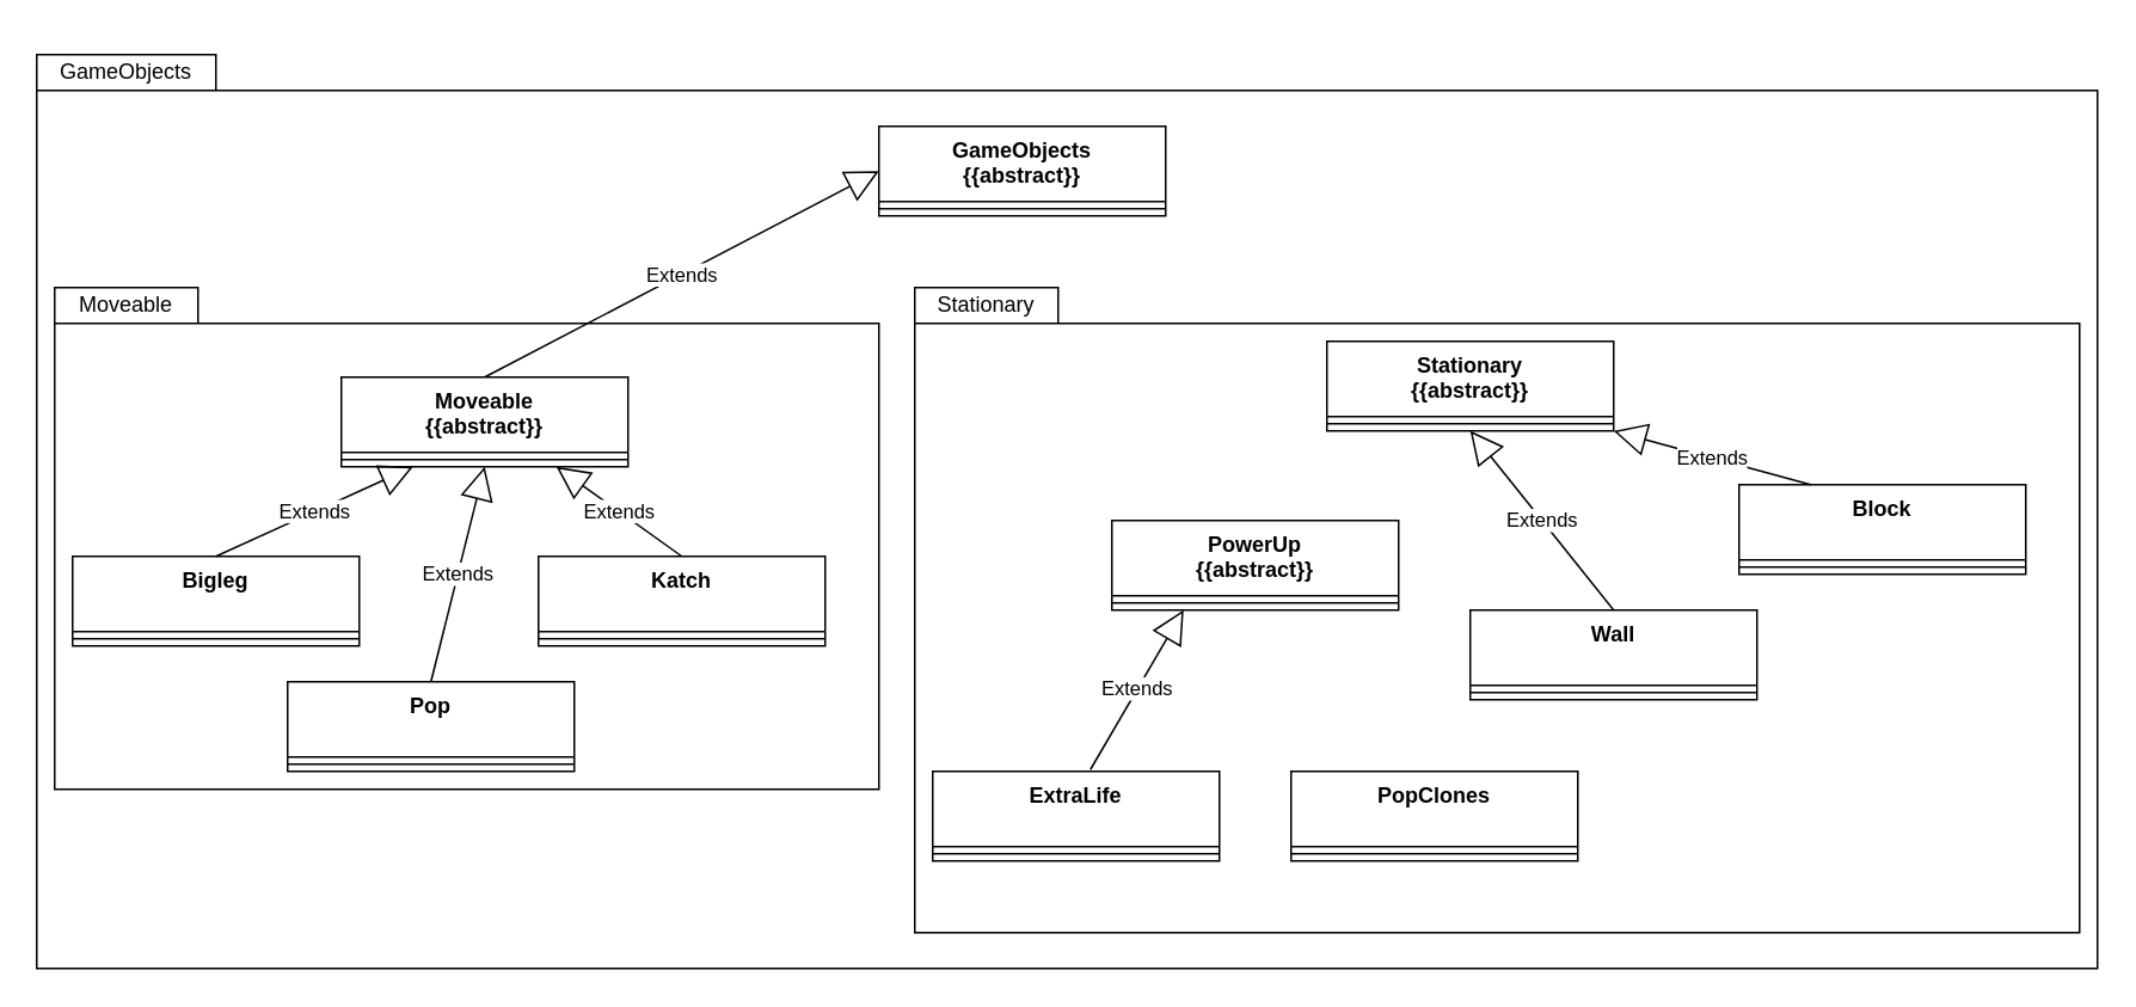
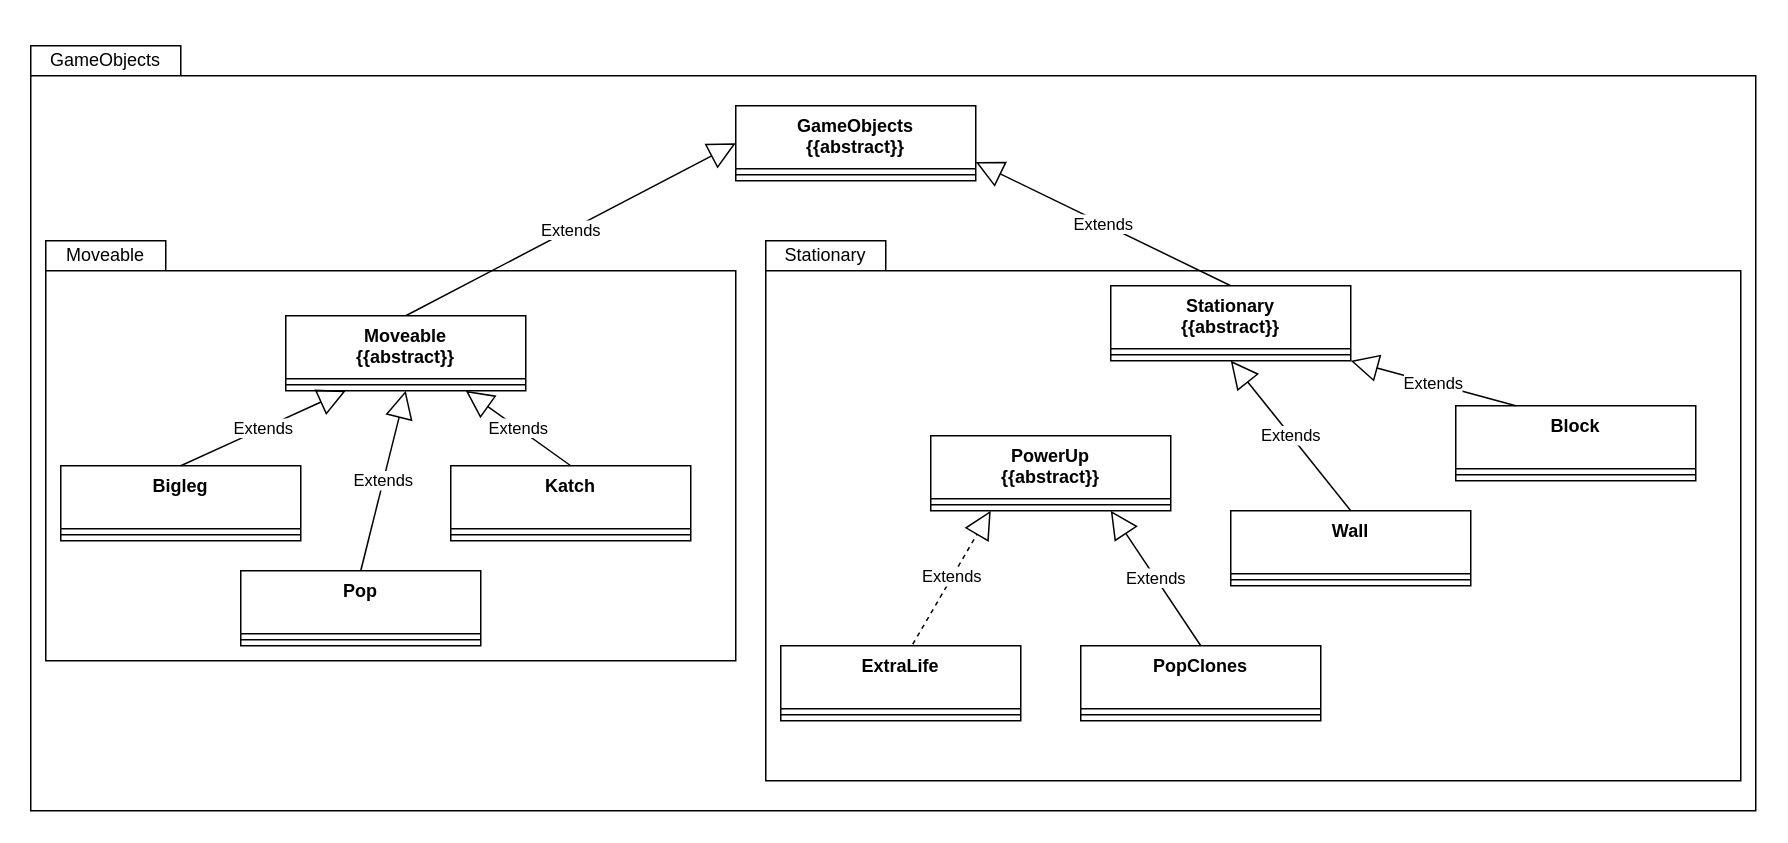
  <mxCell id="0" />
  <mxCell id="1" parent="0" />
  <mxCell id="2" value="" style="shape=folder;fontStyle=1;spacingTop=10;tabWidth=100;tabHeight=20;tabPosition=left;html=1;" vertex="1" parent="1"><mxGeometry x="20" y="30" width="1150" height="510" as="geometry" /></mxCell>
  <mxCell id="3" value="" style="shape=folder;fontStyle=1;spacingTop=10;tabWidth=80;tabHeight=20;tabPosition=left;html=1;" vertex="1" parent="1"><mxGeometry x="510" y="160" width="650" height="360" as="geometry" /></mxCell>
  <mxCell id="4" value="" style="shape=folder;fontStyle=1;spacingTop=10;tabWidth=80;tabHeight=20;tabPosition=left;html=1;" vertex="1" parent="1"><mxGeometry x="30" y="160" width="460" height="280" as="geometry" /></mxCell>
  <mxCell id="5" value="GameObjects&#10;{{abstract}}" style="swimlane;fontStyle=1;align=center;verticalAlign=top;childLayout=stackLayout;horizontal=1;startSize=42;horizontalStack=0;resizeParent=1;resizeParentMax=0;resizeLast=0;collapsible=1;marginBottom=0;" vertex="1" parent="1"><mxGeometry x="490" y="70" width="160" height="50" as="geometry" /></mxCell>
  <mxCell id="6" value="" style="line;strokeWidth=1;fillColor=none;align=left;verticalAlign=middle;spacingTop=-1;spacingLeft=3;spacingRight=3;rotatable=0;labelPosition=right;points=[];portConstraint=eastwest;" vertex="1" parent="5"><mxGeometry y="42" width="160" height="8" as="geometry" /></mxCell>
  <mxCell id="7" value="Extends" style="endArrow=block;endSize=16;endFill=0;html=1;rounded=0;entryX=0;entryY=0.5;entryDx=0;entryDy=0;exitX=0.5;exitY=0;exitDx=0;exitDy=0;" edge="1" parent="1" source="10" target="5"><mxGeometry width="160" relative="1" as="geometry"><mxPoint x="390" y="230" as="sourcePoint" /><mxPoint x="340" y="180" as="targetPoint" /></mxGeometry></mxCell>
  <mxCell id="8" value="Stationary&#10;{{abstract}}" style="swimlane;fontStyle=1;align=center;verticalAlign=top;childLayout=stackLayout;horizontal=1;startSize=42;horizontalStack=0;resizeParent=1;resizeParentMax=0;resizeLast=0;collapsible=1;marginBottom=0;" vertex="1" parent="1"><mxGeometry x="740" y="190" width="160" height="50" as="geometry" /></mxCell>
  <mxCell id="9" value="" style="line;strokeWidth=1;fillColor=none;align=left;verticalAlign=middle;spacingTop=-1;spacingLeft=3;spacingRight=3;rotatable=0;labelPosition=right;points=[];portConstraint=eastwest;" vertex="1" parent="8"><mxGeometry y="42" width="160" height="8" as="geometry" /></mxCell>
  <mxCell id="10" value="Moveable&#10;{{abstract}}" style="swimlane;fontStyle=1;align=center;verticalAlign=top;childLayout=stackLayout;horizontal=1;startSize=42;horizontalStack=0;resizeParent=1;resizeParentMax=0;resizeLast=0;collapsible=1;marginBottom=0;" vertex="1" parent="1"><mxGeometry x="190" y="210" width="160" height="50" as="geometry" /></mxCell>
  <mxCell id="11" value="" style="line;strokeWidth=1;fillColor=none;align=left;verticalAlign=middle;spacingTop=-1;spacingLeft=3;spacingRight=3;rotatable=0;labelPosition=right;points=[];portConstraint=eastwest;" vertex="1" parent="10"><mxGeometry y="42" width="160" height="8" as="geometry" /></mxCell>
  <mxCell id="12" value="Katch" style="swimlane;fontStyle=1;align=center;verticalAlign=top;childLayout=stackLayout;horizontal=1;startSize=42;horizontalStack=0;resizeParent=1;resizeParentMax=0;resizeLast=0;collapsible=1;marginBottom=0;" vertex="1" parent="1"><mxGeometry x="300" y="310" width="160" height="50" as="geometry" /></mxCell>
  <mxCell id="13" value="" style="line;strokeWidth=1;fillColor=none;align=left;verticalAlign=middle;spacingTop=-1;spacingLeft=3;spacingRight=3;rotatable=0;labelPosition=right;points=[];portConstraint=eastwest;" vertex="1" parent="12"><mxGeometry y="42" width="160" height="8" as="geometry" /></mxCell>
  <mxCell id="14" value="Bigleg" style="swimlane;fontStyle=1;align=center;verticalAlign=top;childLayout=stackLayout;horizontal=1;startSize=42;horizontalStack=0;resizeParent=1;resizeParentMax=0;resizeLast=0;collapsible=1;marginBottom=0;" vertex="1" parent="1"><mxGeometry x="40" y="310" width="160" height="50" as="geometry" /></mxCell>
  <mxCell id="15" value="" style="line;strokeWidth=1;fillColor=none;align=left;verticalAlign=middle;spacingTop=-1;spacingLeft=3;spacingRight=3;rotatable=0;labelPosition=right;points=[];portConstraint=eastwest;" vertex="1" parent="14"><mxGeometry y="42" width="160" height="8" as="geometry" /></mxCell>
  <mxCell id="16" value="Wall" style="swimlane;fontStyle=1;align=center;verticalAlign=top;childLayout=stackLayout;horizontal=1;startSize=42;horizontalStack=0;resizeParent=1;resizeParentMax=0;resizeLast=0;collapsible=1;marginBottom=0;" vertex="1" parent="1"><mxGeometry x="820" y="340" width="160" height="50" as="geometry" /></mxCell>
  <mxCell id="17" value="" style="line;strokeWidth=1;fillColor=none;align=left;verticalAlign=middle;spacingTop=-1;spacingLeft=3;spacingRight=3;rotatable=0;labelPosition=right;points=[];portConstraint=eastwest;" vertex="1" parent="16"><mxGeometry y="42" width="160" height="8" as="geometry" /></mxCell>
  <mxCell id="18" value="Block" style="swimlane;fontStyle=1;align=center;verticalAlign=top;childLayout=stackLayout;horizontal=1;startSize=42;horizontalStack=0;resizeParent=1;resizeParentMax=0;resizeLast=0;collapsible=1;marginBottom=0;" vertex="1" parent="1"><mxGeometry x="970" y="270" width="160" height="50" as="geometry" /></mxCell>
  <mxCell id="19" value="" style="line;strokeWidth=1;fillColor=none;align=left;verticalAlign=middle;spacingTop=-1;spacingLeft=3;spacingRight=3;rotatable=0;labelPosition=right;points=[];portConstraint=eastwest;" vertex="1" parent="18"><mxGeometry y="42" width="160" height="8" as="geometry" /></mxCell>
  <mxCell id="20" value="Pop" style="swimlane;fontStyle=1;align=center;verticalAlign=top;childLayout=stackLayout;horizontal=1;startSize=42;horizontalStack=0;resizeParent=1;resizeParentMax=0;resizeLast=0;collapsible=1;marginBottom=0;" vertex="1" parent="1"><mxGeometry x="160" y="380" width="160" height="50" as="geometry" /></mxCell>
  <mxCell id="21" value="" style="line;strokeWidth=1;fillColor=none;align=left;verticalAlign=middle;spacingTop=-1;spacingLeft=3;spacingRight=3;rotatable=0;labelPosition=right;points=[];portConstraint=eastwest;" vertex="1" parent="20"><mxGeometry y="42" width="160" height="8" as="geometry" /></mxCell>
+ <mxCell id="22" value="Extends" style="endArrow=block;endSize=16;endFill=0;html=1;rounded=0;entryX=1;entryY=0.75;entryDx=0;entryDy=0;exitX=0.5;exitY=0;exitDx=0;exitDy=0;" edge="1" parent="1" source="8" target="5"><mxGeometry width="160" relative="1" as="geometry"><mxPoint x="745" y="215" as="sourcePoint" /><mxPoint x="855" y="140" as="targetPoint" /></mxGeometry></mxCell>
  <mxCell id="23" value="Extends" style="endArrow=block;endSize=16;endFill=0;html=1;rounded=0;entryX=0.75;entryY=1;entryDx=0;entryDy=0;exitX=0.5;exitY=0;exitDx=0;exitDy=0;" edge="1" parent="1" source="12" target="10"><mxGeometry width="160" relative="1" as="geometry"><mxPoint x="530" y="350" as="sourcePoint" /><mxPoint x="380" y="287.5" as="targetPoint" /></mxGeometry></mxCell>
  <mxCell id="24" value="Extends" style="endArrow=block;endSize=16;endFill=0;html=1;rounded=0;exitX=0.5;exitY=0;exitDx=0;exitDy=0;entryX=0.25;entryY=1;entryDx=0;entryDy=0;" edge="1" parent="1" source="14" target="10"><mxGeometry width="160" relative="1" as="geometry"><mxPoint x="110" y="342" as="sourcePoint" /><mxPoint x="240" y="282" as="targetPoint" /></mxGeometry></mxCell>
  <mxCell id="25" value="Extends" style="endArrow=block;endSize=16;endFill=0;html=1;rounded=0;exitX=0.5;exitY=0;exitDx=0;exitDy=0;entryX=0.5;entryY=1;entryDx=0;entryDy=0;" edge="1" parent="1" source="16" target="8"><mxGeometry width="160" relative="1" as="geometry"><mxPoint x="595" y="340" as="sourcePoint" /><mxPoint x="695" y="280" as="targetPoint" /></mxGeometry></mxCell>
  <mxCell id="26" value="Extends" style="endArrow=block;endSize=16;endFill=0;html=1;rounded=0;exitX=0.25;exitY=0;exitDx=0;exitDy=0;" edge="1" parent="1" source="18"><mxGeometry width="160" relative="1" as="geometry"><mxPoint x="960" y="330" as="sourcePoint" /><mxPoint x="900" y="240" as="targetPoint" /></mxGeometry></mxCell>
  <mxCell id="27" value="Extends" style="endArrow=block;endSize=16;endFill=0;html=1;rounded=0;exitX=0.5;exitY=0;exitDx=0;exitDy=0;" edge="1" parent="1" source="20"><mxGeometry width="160" relative="1" as="geometry"><mxPoint x="900" y="452.5" as="sourcePoint" /><mxPoint x="270" y="260" as="targetPoint" /></mxGeometry></mxCell>
  <mxCell id="28" value="ExtraLife" style="swimlane;fontStyle=1;align=center;verticalAlign=top;childLayout=stackLayout;horizontal=1;startSize=42;horizontalStack=0;resizeParent=1;resizeParentMax=0;resizeLast=0;collapsible=1;marginBottom=0;" vertex="1" parent="1"><mxGeometry x="520" y="430" width="160" height="50" as="geometry" /></mxCell>
  <mxCell id="29" value="" style="line;strokeWidth=1;fillColor=none;align=left;verticalAlign=middle;spacingTop=-1;spacingLeft=3;spacingRight=3;rotatable=0;labelPosition=right;points=[];portConstraint=eastwest;" vertex="1" parent="28"><mxGeometry y="42" width="160" height="8" as="geometry" /></mxCell>
  <mxCell id="30" value="PopClones" style="swimlane;fontStyle=1;align=center;verticalAlign=top;childLayout=stackLayout;horizontal=1;startSize=42;horizontalStack=0;resizeParent=1;resizeParentMax=0;resizeLast=0;collapsible=1;marginBottom=0;" vertex="1" parent="1"><mxGeometry x="720" y="430" width="160" height="50" as="geometry" /></mxCell>
  <mxCell id="31" value="" style="line;strokeWidth=1;fillColor=none;align=left;verticalAlign=middle;spacingTop=-1;spacingLeft=3;spacingRight=3;rotatable=0;labelPosition=right;points=[];portConstraint=eastwest;" vertex="1" parent="30"><mxGeometry y="42" width="160" height="8" as="geometry" /></mxCell>
  <mxCell id="32" value="PowerUp&#10;{{abstract}}" style="swimlane;fontStyle=1;align=center;verticalAlign=top;childLayout=stackLayout;horizontal=1;startSize=42;horizontalStack=0;resizeParent=1;resizeParentMax=0;resizeLast=0;collapsible=1;marginBottom=0;" vertex="1" parent="1"><mxGeometry x="620" y="290" width="160" height="50" as="geometry" /></mxCell>
  <mxCell id="33" value="" style="line;strokeWidth=1;fillColor=none;align=left;verticalAlign=middle;spacingTop=-1;spacingLeft=3;spacingRight=3;rotatable=0;labelPosition=right;points=[];portConstraint=eastwest;" vertex="1" parent="32"><mxGeometry y="42" width="160" height="8" as="geometry" /></mxCell>
- <mxCell id="34" value="Extends" style="endArrow=block;endSize=16;endFill=0;html=1;rounded=0;entryX=0.25;entryY=1;entryDx=0;entryDy=0;exitX=0.55;exitY=-0.02;exitDx=0;exitDy=0;exitPerimeter=0;" edge="1" parent="1" source="28" target="32"><mxGeometry width="160" relative="1" as="geometry"><mxPoint x="600" y="460" as="sourcePoint" /><mxPoint x="690" y="400" as="targetPoint" /></mxGeometry></mxCell>
+ <mxCell id="34" value="Extends" style="endArrow=block;endSize=16;endFill=0;html=1;rounded=0;entryX=0.25;entryY=1;entryDx=0;entryDy=0;exitX=0.55;exitY=-0.02;exitDx=0;exitDy=0;exitPerimeter=0;dashed=1;" edge="1" parent="1" source="28" target="32"><mxGeometry width="160" relative="1" as="geometry"><mxPoint x="600" y="460" as="sourcePoint" /><mxPoint x="690" y="400" as="targetPoint" /></mxGeometry></mxCell>
+ <mxCell id="35" value="Extends" style="endArrow=block;endSize=16;endFill=0;html=1;rounded=0;entryX=0.75;entryY=1;entryDx=0;entryDy=0;exitX=0.5;exitY=0;exitDx=0;exitDy=0;" edge="1" parent="1" source="30" target="32"><mxGeometry width="160" relative="1" as="geometry"><mxPoint x="790" y="590" as="sourcePoint" /><mxPoint x="680" y="500" as="targetPoint" /></mxGeometry></mxCell>
  <mxCell id="36" value="Moveable" style="text;html=1;strokeColor=none;fillColor=none;align=center;verticalAlign=middle;whiteSpace=wrap;rounded=0;" vertex="1" parent="1"><mxGeometry x="40" y="150" width="60" height="40" as="geometry" /></mxCell>
  <mxCell id="37" value="Stationary" style="text;html=1;strokeColor=none;fillColor=none;align=center;verticalAlign=middle;whiteSpace=wrap;rounded=0;" vertex="1" parent="1"><mxGeometry x="520" y="155" width="60" height="30" as="geometry" /></mxCell>
  <mxCell id="38" value="GameObjects" style="text;html=1;strokeColor=none;fillColor=none;align=center;verticalAlign=middle;whiteSpace=wrap;rounded=0;" vertex="1" parent="1"><mxGeometry x="40" y="20" width="60" height="40" as="geometry" /></mxCell>
